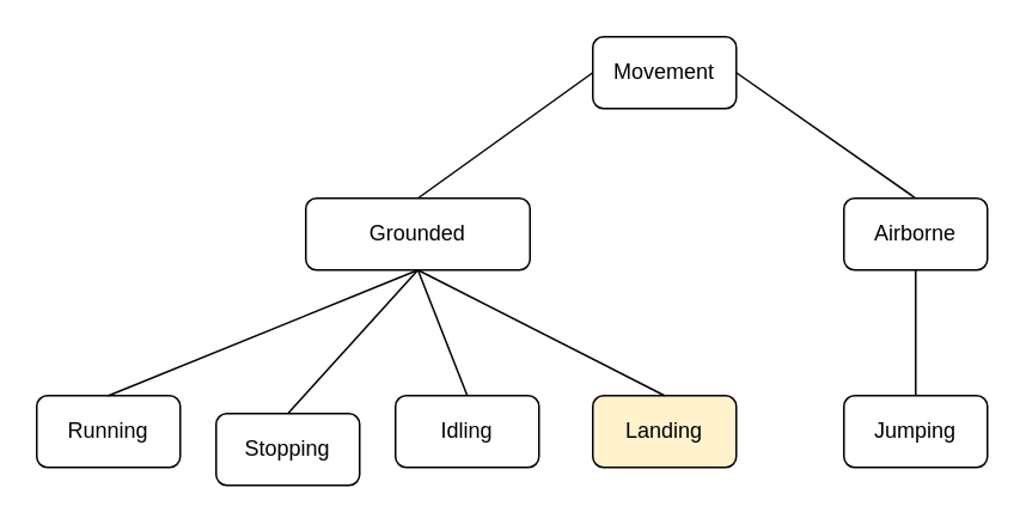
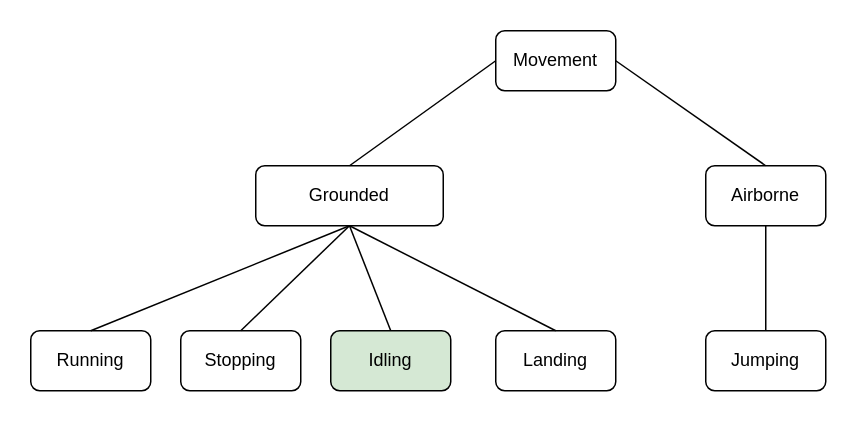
  <mxCell id="0" />
  <mxCell id="1" parent="0" />
  <mxCell id="2" value="Movement" style="rounded=1;whiteSpace=wrap;html=1;" parent="1" vertex="1"><mxGeometry x="330" y="20" width="80" height="40" as="geometry" /></mxCell>
  <mxCell id="3" value="Grounded" style="rounded=1;whiteSpace=wrap;html=1;" parent="1" vertex="1"><mxGeometry x="170" y="110" width="125" height="40" as="geometry" /></mxCell>
  <mxCell id="4" value="Airborne" style="rounded=1;whiteSpace=wrap;html=1;" parent="1" vertex="1"><mxGeometry x="470" y="110" width="80" height="40" as="geometry" /></mxCell>
  <mxCell id="5" value="Jumping" style="rounded=1;whiteSpace=wrap;html=1;" parent="1" vertex="1"><mxGeometry x="470" y="220" width="80" height="40" as="geometry" /></mxCell>
- <mxCell id="6" value="Idling" style="rounded=1;whiteSpace=wrap;html=1;" parent="1" vertex="1"><mxGeometry x="220" y="220" width="80" height="40" as="geometry" /></mxCell>
+ <mxCell id="6" value="Idling" style="rounded=1;whiteSpace=wrap;html=1;fillColor=#d5e8d4;" parent="1" vertex="1"><mxGeometry x="220" y="220" width="80" height="40" as="geometry" /></mxCell>
  <mxCell id="7" value="Running&lt;br&gt;" style="rounded=1;whiteSpace=wrap;html=1;" parent="1" vertex="1"><mxGeometry x="20" y="220" width="80" height="40" as="geometry" /></mxCell>
- <mxCell id="8" value="Stopping" style="rounded=1;whiteSpace=wrap;html=1;" parent="1" vertex="1"><mxGeometry x="120" y="230" width="80" height="40" as="geometry" /></mxCell>
- <mxCell id="9" value="Landing" style="rounded=1;whiteSpace=wrap;html=1;fillColor=#fff2cc;" parent="1" vertex="1"><mxGeometry x="330" y="220" width="80" height="40" as="geometry" /></mxCell>
+ <mxCell id="8" value="Stopping" style="rounded=1;whiteSpace=wrap;html=1;" parent="1" vertex="1"><mxGeometry x="120" y="220" width="80" height="40" as="geometry" /></mxCell>
+ <mxCell id="9" value="Landing" style="rounded=1;whiteSpace=wrap;html=1;" parent="1" vertex="1"><mxGeometry x="330" y="220" width="80" height="40" as="geometry" /></mxCell>
  <mxCell id="10" value="" style="endArrow=none;html=1;rounded=0;entryX=0;entryY=0.5;entryDx=0;entryDy=0;exitX=0.5;exitY=0;exitDx=0;exitDy=0;" parent="1" source="3" target="2" edge="1"><mxGeometry width="50" height="50" relative="1" as="geometry"><mxPoint x="290" y="120" as="sourcePoint" /><mxPoint x="330" y="80" as="targetPoint" /></mxGeometry></mxCell>
  <mxCell id="11" value="" style="endArrow=none;html=1;rounded=0;entryX=0.5;entryY=1;entryDx=0;entryDy=0;exitX=0.5;exitY=0;exitDx=0;exitDy=0;" parent="1" source="6" target="3" edge="1"><mxGeometry width="50" height="50" relative="1" as="geometry"><mxPoint x="150" y="150" as="sourcePoint" /><mxPoint x="200" y="100" as="targetPoint" /></mxGeometry></mxCell>
  <mxCell id="12" value="" style="endArrow=none;html=1;rounded=0;exitX=0.5;exitY=0;exitDx=0;exitDy=0;entryX=0.5;entryY=1;entryDx=0;entryDy=0;" parent="1" source="7" target="3" edge="1"><mxGeometry width="50" height="50" relative="1" as="geometry"><mxPoint x="190" y="280" as="sourcePoint" /><mxPoint x="260" y="270" as="targetPoint" /></mxGeometry></mxCell>
  <mxCell id="13" value="" style="endArrow=none;html=1;rounded=0;exitX=0.5;exitY=0;exitDx=0;exitDy=0;entryX=0.5;entryY=1;entryDx=0;entryDy=0;" parent="1" source="8" target="3" edge="1"><mxGeometry width="50" height="50" relative="1" as="geometry"><mxPoint x="300" y="280" as="sourcePoint" /><mxPoint x="210" y="160" as="targetPoint" /></mxGeometry></mxCell>
  <mxCell id="14" value="" style="endArrow=none;html=1;rounded=0;exitX=0.5;exitY=0;exitDx=0;exitDy=0;entryX=0.5;entryY=1;entryDx=0;entryDy=0;" parent="1" source="9" target="3" edge="1"><mxGeometry width="50" height="50" relative="1" as="geometry"><mxPoint x="300" y="340" as="sourcePoint" /><mxPoint x="260" y="390" as="targetPoint" /></mxGeometry></mxCell>
  <mxCell id="15" style="edgeStyle=orthogonalEdgeStyle;rounded=0;orthogonalLoop=1;jettySize=auto;html=1;exitX=0.5;exitY=1;exitDx=0;exitDy=0;" parent="1" source="3" target="3" edge="1"><mxGeometry relative="1" as="geometry" /></mxCell>
  <mxCell id="16" value="" style="endArrow=none;html=1;rounded=0;entryX=1;entryY=0.5;entryDx=0;entryDy=0;exitX=0.5;exitY=0;exitDx=0;exitDy=0;" edge="1" parent="1" source="4" target="2"><mxGeometry width="50" height="50" relative="1" as="geometry"><mxPoint x="220" y="120" as="sourcePoint" /><mxPoint x="340" y="50" as="targetPoint" /></mxGeometry></mxCell>
  <mxCell id="17" value="" style="endArrow=none;html=1;rounded=0;entryX=0.5;entryY=1;entryDx=0;entryDy=0;exitX=0.5;exitY=0;exitDx=0;exitDy=0;" edge="1" parent="1" source="5" target="4"><mxGeometry width="50" height="50" relative="1" as="geometry"><mxPoint x="520" y="190" as="sourcePoint" /><mxPoint x="420" y="120" as="targetPoint" /></mxGeometry></mxCell>
